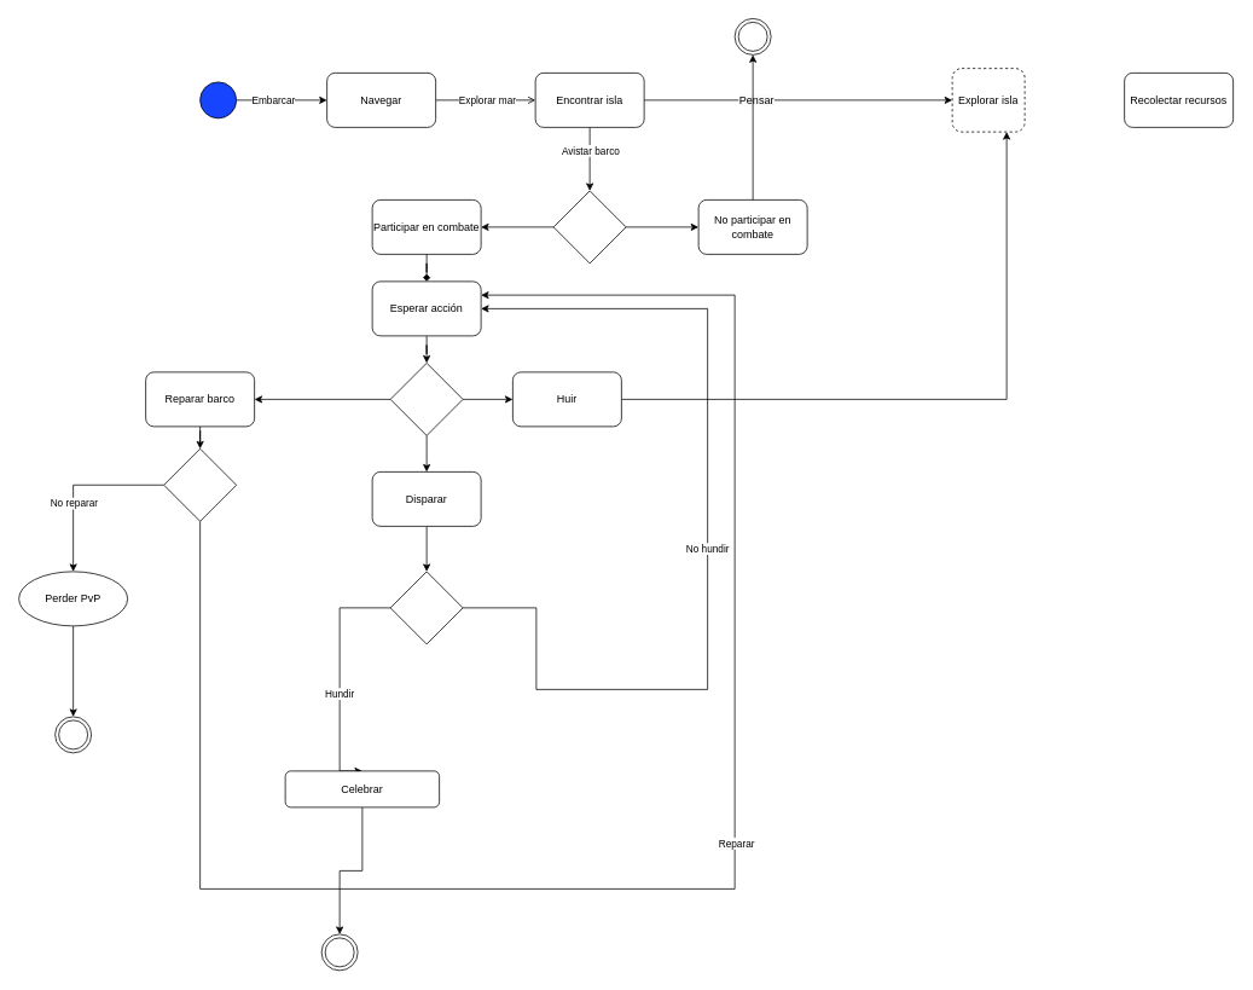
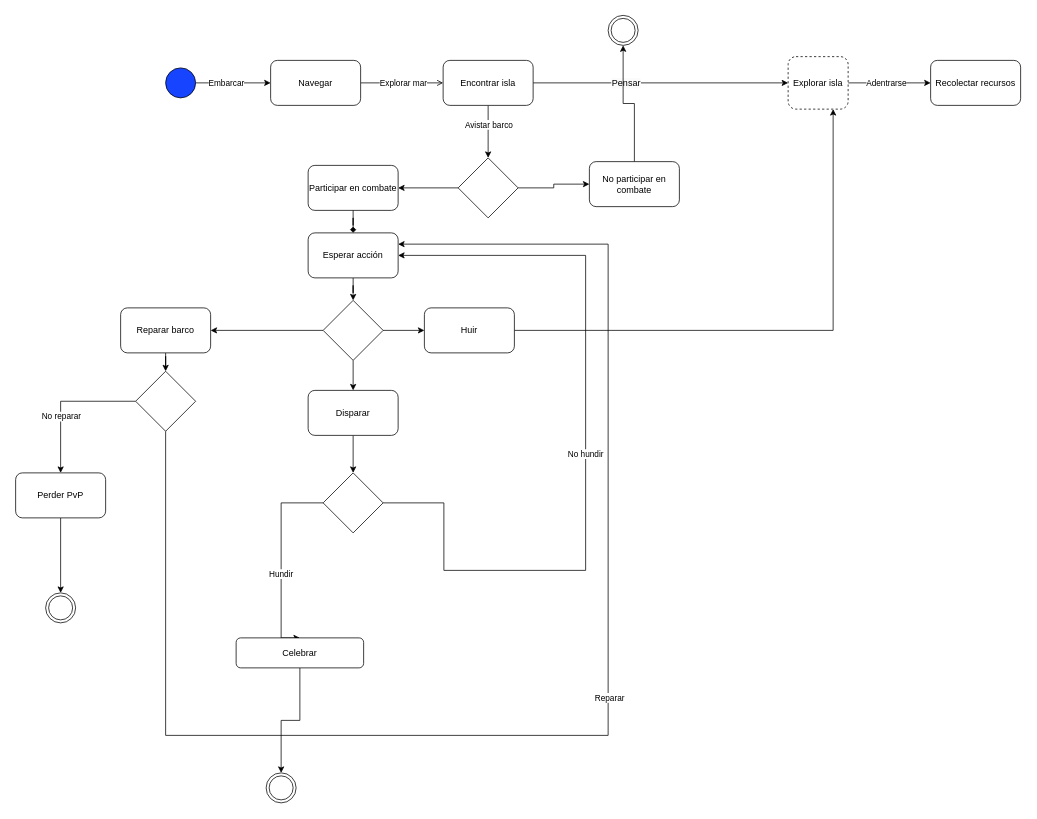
  <mxCell id="0" />
  <mxCell id="1" parent="0" />
  <mxCell id="2" style="edgeStyle=orthogonalEdgeStyle;rounded=0;orthogonalLoop=1;jettySize=auto;html=1;" edge="1" parent="1" source="4" target="7"><mxGeometry relative="1" as="geometry" /></mxCell>
  <mxCell id="3" value="Embarcar" style="edgeLabel;html=1;align=center;verticalAlign=middle;resizable=0;points=[];" vertex="1" connectable="0" parent="2"><mxGeometry x="-0.43" y="1" relative="1" as="geometry"><mxPoint x="11" y="1" as="offset" /></mxGeometry></mxCell>
  <mxCell id="4" value="" style="ellipse;whiteSpace=wrap;html=1;aspect=fixed;fillColor=#1745FF;" vertex="1" parent="1"><mxGeometry x="220" y="90" width="40" height="40" as="geometry" /></mxCell>
  <mxCell id="5" style="edgeStyle=orthogonalEdgeStyle;rounded=0;orthogonalLoop=1;jettySize=auto;html=1;endArrow=open;" edge="1" parent="1" source="7" target="12"><mxGeometry relative="1" as="geometry" /></mxCell>
  <mxCell id="6" value="Explorar mar" style="edgeLabel;html=1;align=center;verticalAlign=middle;resizable=0;points=[];" vertex="1" connectable="0" parent="5"><mxGeometry x="-0.21" y="-1" relative="1" as="geometry"><mxPoint x="13" y="-1" as="offset" /></mxGeometry></mxCell>
  <mxCell id="7" value="Navegar" style="rounded=1;whiteSpace=wrap;html=1;" vertex="1" parent="1"><mxGeometry x="360" y="80" width="120" height="60" as="geometry" /></mxCell>
  <mxCell id="8" style="edgeStyle=orthogonalEdgeStyle;rounded=0;orthogonalLoop=1;jettySize=auto;html=1;entryX=0;entryY=0.5;entryDx=0;entryDy=0;" edge="1" parent="1" source="12" target="15"><mxGeometry relative="1" as="geometry" /></mxCell>
  <mxCell id="9" value="&lt;span style=&quot;font-size: 12px; text-wrap: wrap; background-color: rgb(251, 251, 251);&quot;&gt;Pensar&lt;/span&gt;" style="edgeLabel;html=1;align=center;verticalAlign=middle;resizable=0;points=[];" vertex="1" connectable="0" parent="8"><mxGeometry x="-0.276" relative="1" as="geometry"><mxPoint as="offset" /></mxGeometry></mxCell>
  <mxCell id="10" style="edgeStyle=orthogonalEdgeStyle;rounded=0;orthogonalLoop=1;jettySize=auto;html=1;entryX=0.5;entryY=0;entryDx=0;entryDy=0;" edge="1" parent="1" source="12" target="19"><mxGeometry relative="1" as="geometry" /></mxCell>
  <mxCell id="11" value="Avistar barco" style="edgeLabel;html=1;align=center;verticalAlign=middle;resizable=0;points=[];" vertex="1" connectable="0" parent="10"><mxGeometry x="-0.274" relative="1" as="geometry"><mxPoint as="offset" /></mxGeometry></mxCell>
  <mxCell id="12" value="Encontrar isla" style="rounded=1;whiteSpace=wrap;html=1;" vertex="1" parent="1"><mxGeometry x="590" y="80" width="120" height="60" as="geometry" /></mxCell>
+ <mxCell id="13" style="edgeStyle=orthogonalEdgeStyle;rounded=0;orthogonalLoop=1;jettySize=auto;html=1;" edge="1" parent="1" source="15" target="16"><mxGeometry relative="1" as="geometry" /></mxCell>
+ <mxCell id="14" value="Adentrarse" style="edgeLabel;html=1;align=center;verticalAlign=middle;resizable=0;points=[];" vertex="1" connectable="0" parent="13"><mxGeometry x="-0.287" y="-1" relative="1" as="geometry"><mxPoint x="11" y="-1" as="offset" /></mxGeometry></mxCell>
  <mxCell id="15" value="Explorar isla" style="rounded=1;whiteSpace=wrap;html=1;dashed=1;" vertex="1" parent="1"><mxGeometry x="1050" y="75" width="80" height="70" as="geometry" /></mxCell>
  <mxCell id="16" value="Recolectar recursos" style="rounded=1;whiteSpace=wrap;html=1;" vertex="1" parent="1"><mxGeometry x="1240" y="80" width="120" height="60" as="geometry" /></mxCell>
  <mxCell id="17" style="edgeStyle=orthogonalEdgeStyle;rounded=0;orthogonalLoop=1;jettySize=auto;html=1;entryX=1;entryY=0.5;entryDx=0;entryDy=0;" edge="1" parent="1" source="19" target="21"><mxGeometry relative="1" as="geometry" /></mxCell>
  <mxCell id="18" style="edgeStyle=orthogonalEdgeStyle;rounded=0;orthogonalLoop=1;jettySize=auto;html=1;" edge="1" parent="1" source="19" target="23"><mxGeometry relative="1" as="geometry" /></mxCell>
  <mxCell id="19" value="" style="rhombus;whiteSpace=wrap;html=1;" vertex="1" parent="1"><mxGeometry x="610" y="210" width="80" height="80" as="geometry" /></mxCell>
  <mxCell id="20" style="edgeStyle=orthogonalEdgeStyle;rounded=0;orthogonalLoop=1;jettySize=auto;html=1;" edge="1" parent="1" source="51" target="27"><mxGeometry relative="1" as="geometry" /></mxCell>
  <mxCell id="21" value="Participar en combate" style="rounded=1;whiteSpace=wrap;html=1;" vertex="1" parent="1"><mxGeometry x="410" y="220" width="120" height="60" as="geometry" /></mxCell>
  <mxCell id="22" style="edgeStyle=orthogonalEdgeStyle;rounded=0;orthogonalLoop=1;jettySize=auto;html=1;entryX=0.5;entryY=1;entryDx=0;entryDy=0;" edge="1" parent="1" source="23" target="49"><mxGeometry relative="1" as="geometry" /></mxCell>
- <mxCell id="23" value="No participar en combate" style="rounded=1;whiteSpace=wrap;html=1;" vertex="1" parent="1"><mxGeometry x="770" y="220" width="120" height="60" as="geometry" /></mxCell>
+ <mxCell id="23" value="No participar en combate" style="rounded=1;whiteSpace=wrap;html=1;" vertex="1" parent="1"><mxGeometry x="785" y="215" width="120" height="60" as="geometry" /></mxCell>
  <mxCell id="24" style="edgeStyle=orthogonalEdgeStyle;rounded=0;orthogonalLoop=1;jettySize=auto;html=1;entryX=0.5;entryY=0;entryDx=0;entryDy=0;" edge="1" parent="1" source="27" target="31"><mxGeometry relative="1" as="geometry" /></mxCell>
  <mxCell id="25" value="" style="edgeStyle=orthogonalEdgeStyle;rounded=0;orthogonalLoop=1;jettySize=auto;html=1;" edge="1" parent="1" source="27" target="29"><mxGeometry relative="1" as="geometry" /></mxCell>
  <mxCell id="26" style="edgeStyle=orthogonalEdgeStyle;rounded=0;orthogonalLoop=1;jettySize=auto;html=1;entryX=0;entryY=0.5;entryDx=0;entryDy=0;" edge="1" parent="1" source="27" target="33"><mxGeometry relative="1" as="geometry" /></mxCell>
  <mxCell id="27" value="" style="rhombus;whiteSpace=wrap;html=1;" vertex="1" parent="1"><mxGeometry x="430" y="400" width="80" height="80" as="geometry" /></mxCell>
  <mxCell id="28" style="edgeStyle=orthogonalEdgeStyle;rounded=0;orthogonalLoop=1;jettySize=auto;html=1;entryX=0.5;entryY=0;entryDx=0;entryDy=0;" edge="1" parent="1" source="29" target="44"><mxGeometry relative="1" as="geometry" /></mxCell>
  <mxCell id="29" value="Reparar barco" style="rounded=1;whiteSpace=wrap;html=1;" vertex="1" parent="1"><mxGeometry x="160" y="410" width="120" height="60" as="geometry" /></mxCell>
  <mxCell id="30" style="edgeStyle=orthogonalEdgeStyle;rounded=0;orthogonalLoop=1;jettySize=auto;html=1;entryX=0.5;entryY=0;entryDx=0;entryDy=0;" edge="1" parent="1" source="31" target="37"><mxGeometry relative="1" as="geometry" /></mxCell>
  <mxCell id="31" value="Disparar" style="rounded=1;whiteSpace=wrap;html=1;" vertex="1" parent="1"><mxGeometry x="410" y="520" width="120" height="60" as="geometry" /></mxCell>
  <mxCell id="32" style="edgeStyle=orthogonalEdgeStyle;rounded=0;orthogonalLoop=1;jettySize=auto;html=1;entryX=0.75;entryY=1;entryDx=0;entryDy=0;" edge="1" parent="1" source="33" target="15"><mxGeometry relative="1" as="geometry" /></mxCell>
  <mxCell id="33" value="Huir" style="rounded=1;whiteSpace=wrap;html=1;" vertex="1" parent="1"><mxGeometry x="565" y="410" width="120" height="60" as="geometry" /></mxCell>
  <mxCell id="34" value="No hundir" style="edgeStyle=orthogonalEdgeStyle;rounded=0;orthogonalLoop=1;jettySize=auto;html=1;entryX=1;entryY=0.5;entryDx=0;entryDy=0;" edge="1" parent="1" source="37" target="51"><mxGeometry relative="1" as="geometry"><mxPoint x="750" y="760" as="targetPoint" /><Array as="points"><mxPoint x="591" y="670" /><mxPoint x="591" y="760" /><mxPoint x="780" y="760" /><mxPoint x="780" y="340" /></Array></mxGeometry></mxCell>
  <mxCell id="35" style="edgeStyle=orthogonalEdgeStyle;rounded=0;orthogonalLoop=1;jettySize=auto;html=1;entryX=0.5;entryY=0;entryDx=0;entryDy=0;" edge="1" parent="1" source="37" target="39"><mxGeometry relative="1" as="geometry"><mxPoint x="374" y="730" as="targetPoint" /><Array as="points"><mxPoint x="374" y="670" /></Array></mxGeometry></mxCell>
  <mxCell id="36" value="Hundir" style="edgeLabel;html=1;align=center;verticalAlign=middle;resizable=0;points=[];" vertex="1" connectable="0" parent="35"><mxGeometry x="0.151" y="-1" relative="1" as="geometry"><mxPoint as="offset" /></mxGeometry></mxCell>
  <mxCell id="37" value="" style="rhombus;whiteSpace=wrap;html=1;" vertex="1" parent="1"><mxGeometry x="430" y="630" width="80" height="80" as="geometry" /></mxCell>
  <mxCell id="38" style="edgeStyle=orthogonalEdgeStyle;rounded=0;orthogonalLoop=1;jettySize=auto;html=1;entryX=0.5;entryY=0;entryDx=0;entryDy=0;" edge="1" parent="1" source="39" target="48"><mxGeometry relative="1" as="geometry" /></mxCell>
  <mxCell id="39" value="Celebrar" style="rounded=1;whiteSpace=wrap;html=1;" vertex="1" parent="1"><mxGeometry x="314" y="850" width="170" height="40" as="geometry" /></mxCell>
  <mxCell id="40" style="edgeStyle=orthogonalEdgeStyle;rounded=0;orthogonalLoop=1;jettySize=auto;html=1;entryX=0.5;entryY=0;entryDx=0;entryDy=0;" edge="1" parent="1" source="44" target="46"><mxGeometry relative="1" as="geometry"><Array as="points"><mxPoint x="80" y="535" /></Array></mxGeometry></mxCell>
  <mxCell id="41" value="No reparar" style="edgeLabel;html=1;align=center;verticalAlign=middle;resizable=0;points=[];" vertex="1" connectable="0" parent="40"><mxGeometry x="0.215" relative="1" as="geometry"><mxPoint y="1" as="offset" /></mxGeometry></mxCell>
  <mxCell id="42" style="edgeStyle=orthogonalEdgeStyle;rounded=0;orthogonalLoop=1;jettySize=auto;html=1;entryX=1;entryY=0.25;entryDx=0;entryDy=0;exitX=0.5;exitY=1;exitDx=0;exitDy=0;" edge="1" parent="1" source="44" target="51"><mxGeometry relative="1" as="geometry"><mxPoint x="810" y="790" as="targetPoint" /><Array as="points"><mxPoint x="220" y="980" /><mxPoint x="810" y="980" /><mxPoint x="810" y="325" /></Array></mxGeometry></mxCell>
  <mxCell id="43" value="Reparar" style="edgeLabel;html=1;align=center;verticalAlign=middle;resizable=0;points=[];" vertex="1" connectable="0" parent="42"><mxGeometry x="0.084" y="-1" relative="1" as="geometry"><mxPoint as="offset" /></mxGeometry></mxCell>
  <mxCell id="44" value="" style="rhombus;whiteSpace=wrap;html=1;" vertex="1" parent="1"><mxGeometry x="180" y="494.5" width="80" height="80" as="geometry" /></mxCell>
  <mxCell id="45" style="edgeStyle=orthogonalEdgeStyle;rounded=0;orthogonalLoop=1;jettySize=auto;html=1;entryX=0.5;entryY=0;entryDx=0;entryDy=0;" edge="1" parent="1" source="46" target="47"><mxGeometry relative="1" as="geometry" /></mxCell>
- <mxCell id="46" value="Perder PvP" style="ellipse;whiteSpace=wrap;html=1;" vertex="1" parent="1"><mxGeometry y="630" width="120" height="60" as="geometry" x="20" /></mxCell>
+ <mxCell id="46" value="Perder PvP" style="rounded=1;whiteSpace=wrap;html=1;" vertex="1" parent="1"><mxGeometry y="630" width="120" height="60" as="geometry" x="20" /></mxCell>
  <mxCell id="47" value="" style="ellipse;shape=doubleEllipse;whiteSpace=wrap;html=1;aspect=fixed;" vertex="1" parent="1"><mxGeometry x="60" y="790" width="40" height="40" as="geometry" /></mxCell>
  <mxCell id="48" value="" style="ellipse;shape=doubleEllipse;whiteSpace=wrap;html=1;aspect=fixed;" vertex="1" parent="1"><mxGeometry x="354" y="1030" width="40" height="40" as="geometry" /></mxCell>
  <mxCell id="49" value="" style="ellipse;shape=doubleEllipse;whiteSpace=wrap;html=1;aspect=fixed;" vertex="1" parent="1"><mxGeometry x="810" y="20" width="40" height="40" as="geometry" /></mxCell>
  <mxCell id="50" value="" style="edgeStyle=orthogonalEdgeStyle;rounded=0;orthogonalLoop=1;jettySize=auto;html=1;endArrow=diamond;" edge="1" parent="1" source="21" target="51"><mxGeometry relative="1" as="geometry"><mxPoint x="470" y="280" as="sourcePoint" /><mxPoint x="470" y="360" as="targetPoint" /></mxGeometry></mxCell>
  <mxCell id="51" value="Esperar acción" style="rounded=1;whiteSpace=wrap;html=1;" vertex="1" parent="1"><mxGeometry x="410" y="310" width="120" height="60" as="geometry" /></mxCell>
